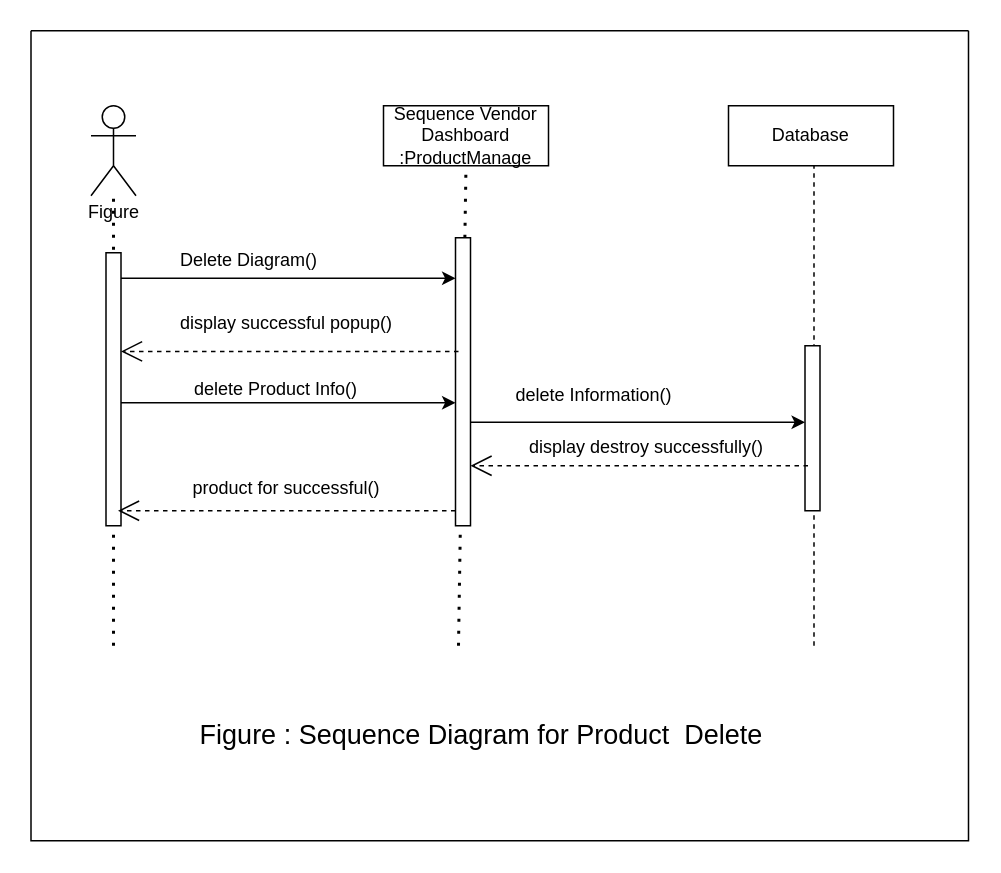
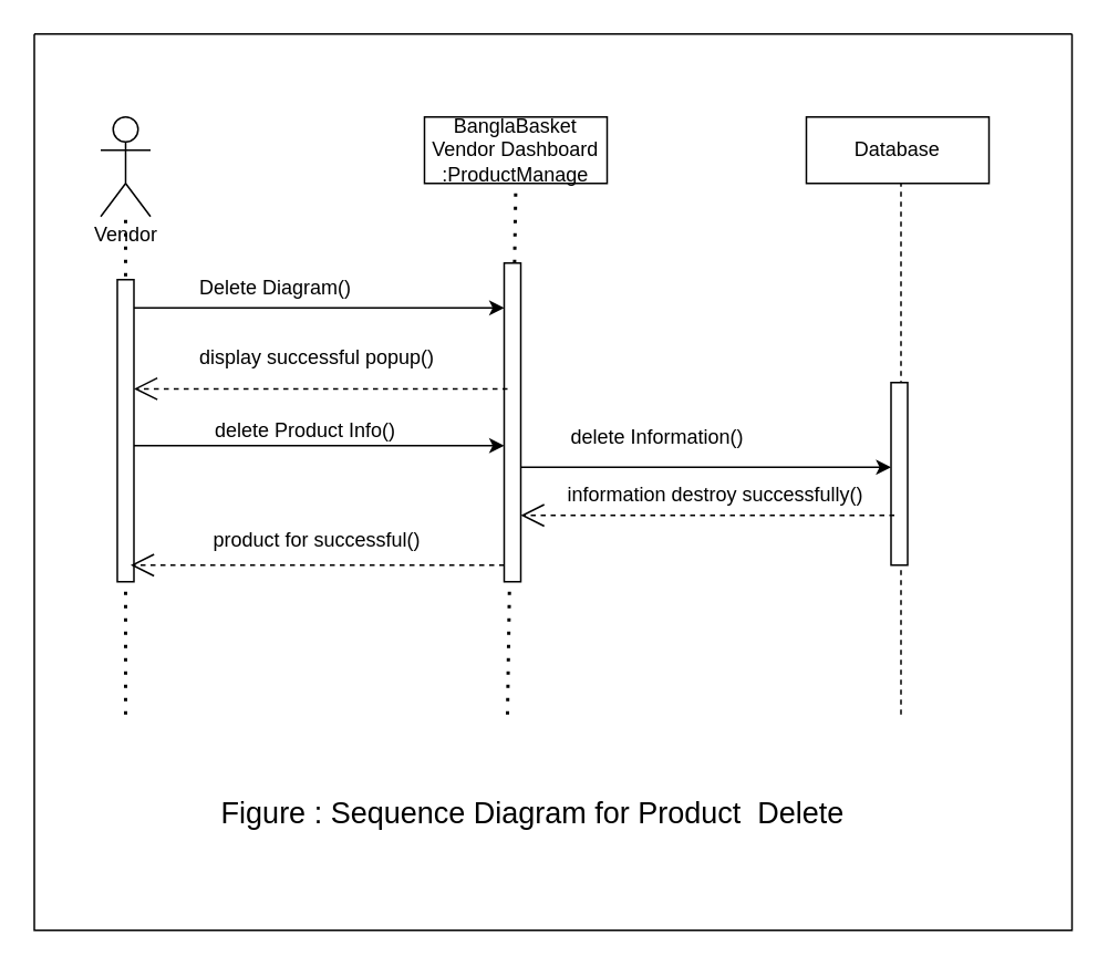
  <mxCell id="0" />
  <mxCell id="1" parent="0" />
- <mxCell id="2" value="Figure" style="text;html=1;align=center;verticalAlign=middle;resizable=0;points=[];autosize=1;strokeColor=none;fillColor=none;" parent="1" vertex="1"><mxGeometry x="45" y="126" width="60" height="30" as="geometry" /></mxCell>
- <mxCell id="3" value="Sequence Vendor Dashboard&lt;br&gt;:ProductManage" style="html=1;whiteSpace=wrap;" parent="1" vertex="1"><mxGeometry x="255" y="70" width="110" height="40" as="geometry" /></mxCell>
+ <mxCell id="2" value="Vendor" style="text;html=1;align=center;verticalAlign=middle;resizable=0;points=[];autosize=1;strokeColor=none;fillColor=none;" parent="1" vertex="1"><mxGeometry x="45" y="126" width="60" height="30" as="geometry" /></mxCell>
+ <mxCell id="3" value="BanglaBasket Vendor Dashboard&lt;br&gt;:ProductManage" style="html=1;whiteSpace=wrap;" parent="1" vertex="1"><mxGeometry x="255" y="70" width="110" height="40" as="geometry" /></mxCell>
  <mxCell id="4" value="Database" style="html=1;whiteSpace=wrap;" parent="1" vertex="1"><mxGeometry x="485" y="70" width="110" height="40" as="geometry" /></mxCell>
  <mxCell id="5" value="" style="endArrow=none;dashed=1;html=1;strokeWidth=1;rounded=0;entryX=0.5;entryY=1;entryDx=0;entryDy=0;" parent="1" edge="1"><mxGeometry width="50" height="50" relative="1" as="geometry"><mxPoint x="542" y="430" as="sourcePoint" /><mxPoint x="542" y="110" as="targetPoint" /></mxGeometry></mxCell>
  <mxCell id="6" value="&lt;font style=&quot;font-size: 18px;&quot;&gt;Figure : Sequence Diagram for Product&amp;nbsp; Delete&lt;/font&gt;" style="text;html=1;align=center;verticalAlign=middle;resizable=0;points=[];autosize=1;strokeColor=none;fillColor=none;" parent="1" vertex="1"><mxGeometry x="120" y="470" width="400" height="40" as="geometry" /></mxCell>
  <mxCell id="7" value="" style="shape=umlActor;verticalLabelPosition=bottom;verticalAlign=top;html=1;outlineConnect=0;" parent="1" vertex="1"><mxGeometry x="60" y="70" width="30" height="60" as="geometry" /></mxCell>
  <mxCell id="8" value="" style="endArrow=none;dashed=1;html=1;dashPattern=1 3;strokeWidth=2;rounded=0;" parent="1" target="7" edge="1"><mxGeometry width="50" height="50" relative="1" as="geometry"><mxPoint x="75" y="430" as="sourcePoint" /><mxPoint x="135" y="220" as="targetPoint" /></mxGeometry></mxCell>
  <mxCell id="9" value="" style="endArrow=none;dashed=1;html=1;dashPattern=1 3;strokeWidth=2;rounded=0;entryX=0.5;entryY=1;entryDx=0;entryDy=0;" parent="1" target="3" edge="1"><mxGeometry width="50" height="50" relative="1" as="geometry"><mxPoint x="305" y="430" as="sourcePoint" /><mxPoint x="405" y="190" as="targetPoint" /></mxGeometry></mxCell>
  <mxCell id="10" style="edgeStyle=elbowEdgeStyle;rounded=0;orthogonalLoop=1;jettySize=auto;html=1;elbow=vertical;curved=0;" parent="1" edge="1"><mxGeometry relative="1" as="geometry"><mxPoint x="80" y="185" as="sourcePoint" /><mxPoint x="303" y="185" as="targetPoint" /></mxGeometry></mxCell>
  <mxCell id="11" style="edgeStyle=elbowEdgeStyle;rounded=0;orthogonalLoop=1;jettySize=auto;html=1;elbow=vertical;curved=0;" parent="1" edge="1"><mxGeometry relative="1" as="geometry"><mxPoint x="80" y="268" as="sourcePoint" /><mxPoint x="303" y="268" as="targetPoint" /></mxGeometry></mxCell>
  <mxCell id="12" value="" style="html=1;points=[];perimeter=orthogonalPerimeter;outlineConnect=0;targetShapes=umlLifeline;portConstraint=eastwest;newEdgeStyle={&quot;edgeStyle&quot;:&quot;elbowEdgeStyle&quot;,&quot;elbow&quot;:&quot;vertical&quot;,&quot;curved&quot;:0,&quot;rounded&quot;:0};" parent="1" vertex="1"><mxGeometry x="70" y="168" width="10" height="182" as="geometry" /></mxCell>
  <mxCell id="13" style="edgeStyle=elbowEdgeStyle;rounded=0;orthogonalLoop=1;jettySize=auto;html=1;elbow=vertical;curved=0;" parent="1" edge="1"><mxGeometry relative="1" as="geometry"><mxPoint x="313" y="281" as="sourcePoint" /><mxPoint x="536" y="281" as="targetPoint" /></mxGeometry></mxCell>
  <mxCell id="14" value="" style="html=1;points=[];perimeter=orthogonalPerimeter;outlineConnect=0;targetShapes=umlLifeline;portConstraint=eastwest;newEdgeStyle={&quot;edgeStyle&quot;:&quot;elbowEdgeStyle&quot;,&quot;elbow&quot;:&quot;vertical&quot;,&quot;curved&quot;:0,&quot;rounded&quot;:0};" parent="1" vertex="1"><mxGeometry x="303" y="158" width="10" height="192" as="geometry" /></mxCell>
  <mxCell id="15" value="Delete Diagram()" style="text;html=1;align=center;verticalAlign=middle;resizable=0;points=[];autosize=1;strokeColor=none;fillColor=none;" parent="1" vertex="1"><mxGeometry x="110" y="158" width="110" height="30" as="geometry" /></mxCell>
  <mxCell id="16" value="" style="endArrow=open;endSize=12;dashed=1;html=1;rounded=0;exitX=0.2;exitY=0.9;exitDx=0;exitDy=0;exitPerimeter=0;" parent="1" edge="1"><mxGeometry width="160" relative="1" as="geometry"><mxPoint x="305" y="233.8" as="sourcePoint" /><mxPoint x="80" y="233.8" as="targetPoint" /></mxGeometry></mxCell>
  <mxCell id="17" value="display successful popup()" style="text;html=1;align=center;verticalAlign=middle;resizable=0;points=[];autosize=1;strokeColor=none;fillColor=none;" parent="1" vertex="1"><mxGeometry x="100" y="200" width="180" height="30" as="geometry" /></mxCell>
  <mxCell id="18" value="delete Product Info()" style="text;html=1;align=center;verticalAlign=middle;resizable=0;points=[];autosize=1;strokeColor=none;fillColor=none;" parent="1" vertex="1"><mxGeometry x="118" y="244" width="130" height="30" as="geometry" /></mxCell>
  <mxCell id="19" value="" style="html=1;points=[];perimeter=orthogonalPerimeter;outlineConnect=0;targetShapes=umlLifeline;portConstraint=eastwest;newEdgeStyle={&quot;edgeStyle&quot;:&quot;elbowEdgeStyle&quot;,&quot;elbow&quot;:&quot;vertical&quot;,&quot;curved&quot;:0,&quot;rounded&quot;:0};" parent="1" vertex="1"><mxGeometry x="536" y="230" width="10" height="110" as="geometry" /></mxCell>
  <mxCell id="20" value="delete Information()" style="text;html=1;align=center;verticalAlign=middle;resizable=0;points=[];autosize=1;strokeColor=none;fillColor=none;" parent="1" vertex="1"><mxGeometry x="330" y="248" width="130" height="30" as="geometry" /></mxCell>
  <mxCell id="21" value="" style="endArrow=open;endSize=12;dashed=1;html=1;rounded=0;exitX=0.2;exitY=0.9;exitDx=0;exitDy=0;exitPerimeter=0;" parent="1" edge="1"><mxGeometry width="160" relative="1" as="geometry"><mxPoint x="538" y="310" as="sourcePoint" /><mxPoint x="313" y="310" as="targetPoint" /></mxGeometry></mxCell>
- <mxCell id="22" value="display destroy successfully()" style="text;html=1;align=center;verticalAlign=middle;resizable=0;points=[];autosize=1;strokeColor=none;fillColor=none;" parent="1" vertex="1"><mxGeometry x="330" y="283" width="200" height="30" as="geometry" /></mxCell>
+ <mxCell id="22" value="information destroy successfully()" style="text;html=1;align=center;verticalAlign=middle;resizable=0;points=[];autosize=1;strokeColor=none;fillColor=none;" parent="1" vertex="1"><mxGeometry x="330" y="283" width="200" height="30" as="geometry" /></mxCell>
  <mxCell id="23" value="" style="endArrow=open;endSize=12;dashed=1;html=1;rounded=0;exitX=0.2;exitY=0.9;exitDx=0;exitDy=0;exitPerimeter=0;" parent="1" edge="1"><mxGeometry width="160" relative="1" as="geometry"><mxPoint x="303" y="340" as="sourcePoint" /><mxPoint x="78" y="340" as="targetPoint" /></mxGeometry></mxCell>
  <mxCell id="24" value="product for successful()" style="text;html=1;align=center;verticalAlign=middle;resizable=0;points=[];autosize=1;strokeColor=none;fillColor=none;" parent="1" vertex="1"><mxGeometry x="105" y="310" width="170" height="30" as="geometry" /></mxCell>
  <mxCell id="25" value="" style="swimlane;startSize=0;" vertex="1" parent="1"><mxGeometry x="20" y="20" width="625" height="540" as="geometry" /></mxCell>
